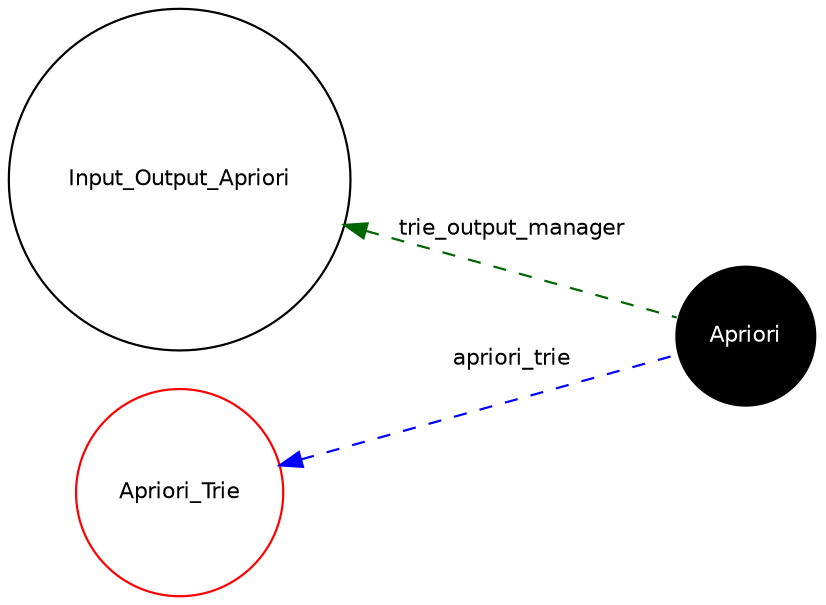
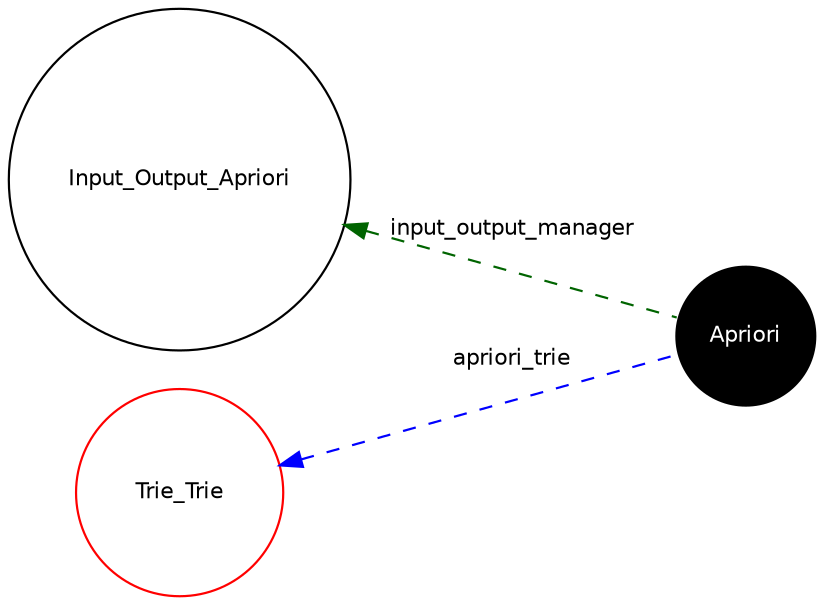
  digraph {
    rankdir=LR
    node [fontname=Helvetica fontsize=10 shape=circle]
    edge [dir=back fontname=Helvetica fontsize=10 labelfontname=Helvetica labelfontsize=10 style=dashed]
    n1 [color=white fillcolor=black fontcolor=white height=0.2 label=Apriori style=filled width=0.4]
    n2 [color=black height=0.2 label=Input_Output_Apriori width=0.4]
-   n3 [color=red height=0.2 label=Apriori_Trie width=0.4]
-   n2 -> n1 [color=darkgreen label=trie_output_manager]
+   n3 [color=red height=0.2 label=Trie_Trie width=0.4]
+   n2 -> n1 [color=darkgreen label=input_output_manager]
    n3 -> n1 [color=blue label=apriori_trie]
  }
